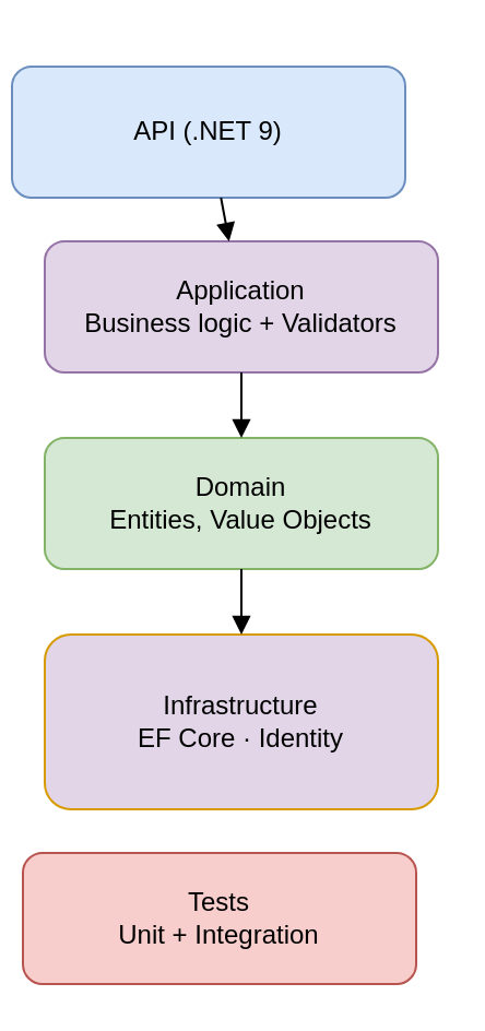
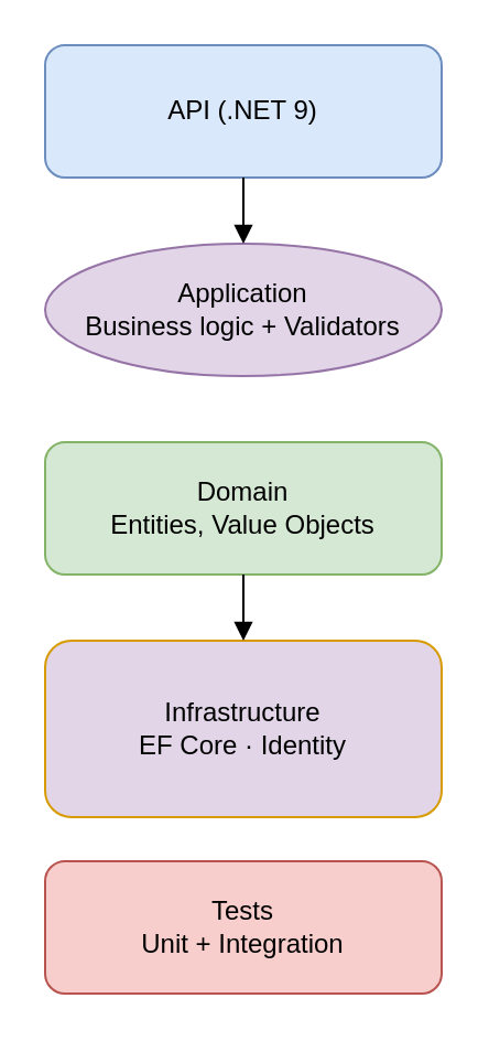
  <mxCell id="0" />
  <mxCell id="1" parent="0" />
- <mxCell id="2" value="API (.NET 9)" style="rounded=1;whiteSpace=wrap;html=1;fillColor=#dae8fc;strokeColor=#6c8ebf;" vertex="1" parent="1"><mxGeometry x="5" y="30" width="180" height="60" as="geometry" /></mxCell>
- <mxCell id="3" value="Application&lt;br&gt;Business logic + Validators" style="rounded=1;whiteSpace=wrap;html=1;fillColor=#e1d5e7;strokeColor=#9673a6;" vertex="1" parent="1"><mxGeometry x="20" y="110" width="180" height="60" as="geometry" /></mxCell>
+ <mxCell id="2" value="API (.NET 9)" style="rounded=1;whiteSpace=wrap;html=1;fillColor=#dae8fc;strokeColor=#6c8ebf;" vertex="1" parent="1"><mxGeometry x="20" y="20" width="180" height="60" as="geometry" /></mxCell>
+ <mxCell id="3" value="Application&lt;br&gt;Business logic + Validators" style="ellipse;whiteSpace=wrap;html=1;fillColor=#e1d5e7;strokeColor=#9673a6;" vertex="1" parent="1"><mxGeometry x="20" y="110" width="180" height="60" as="geometry" /></mxCell>
  <mxCell id="4" value="Domain&lt;br&gt;Entities, Value Objects" style="rounded=1;whiteSpace=wrap;html=1;fillColor=#d5e8d4;strokeColor=#82b366;" vertex="1" parent="1"><mxGeometry x="20" y="200" width="180" height="60" as="geometry" /></mxCell>
  <mxCell id="5" value="Infrastructure&lt;br&gt;EF Core · Identity" style="rounded=1;whiteSpace=wrap;html=1;fillColor=#e1d5e7;strokeColor=#d79b00;" vertex="1" parent="1"><mxGeometry x="20" y="290" width="180" height="80" as="geometry" /></mxCell>
- <mxCell id="6" value="Tests&#10;Unit + Integration" style="rounded=1;whiteSpace=wrap;html=1;fillColor=#f8cecc;strokeColor=#b85450;" vertex="1" parent="1"><mxGeometry x="10" y="390" width="180" height="60" as="geometry" /></mxCell>
+ <mxCell id="6" value="Tests&#10;Unit + Integration" style="rounded=1;whiteSpace=wrap;html=1;fillColor=#f8cecc;strokeColor=#b85450;" vertex="1" parent="1"><mxGeometry x="20" y="390" width="180" height="60" as="geometry" /></mxCell>
  <mxCell id="7" style="endArrow=block;endFill=1;" edge="1" parent="1" source="2" target="3"><mxGeometry relative="1" as="geometry" /></mxCell>
- <mxCell id="8" style="endArrow=block;endFill=1;" edge="1" parent="1" source="3" target="4"><mxGeometry relative="1" as="geometry" /></mxCell>
  <mxCell id="9" style="endArrow=block;endFill=1;" edge="1" parent="1" source="4" target="5"><mxGeometry relative="1" as="geometry" /></mxCell>
